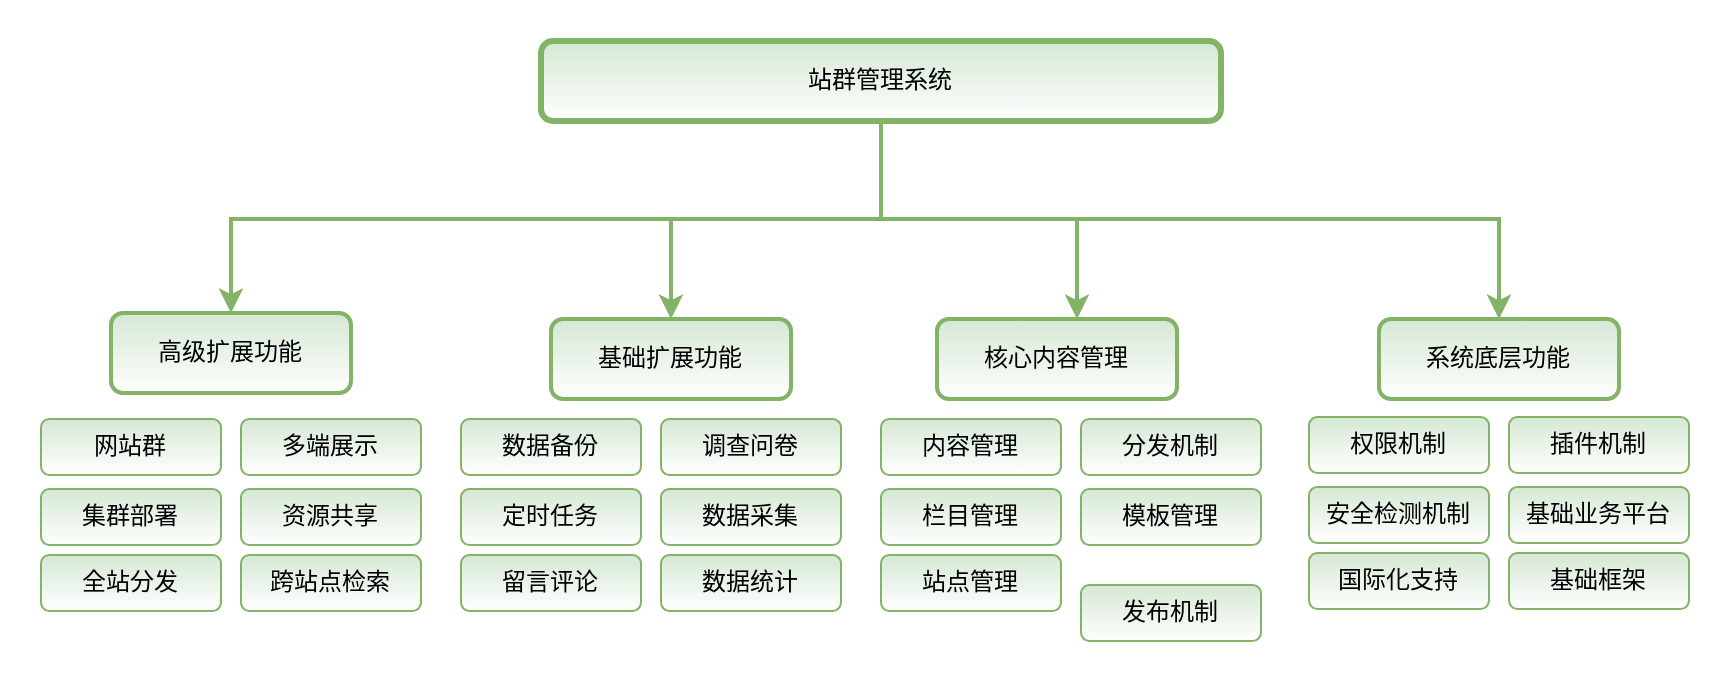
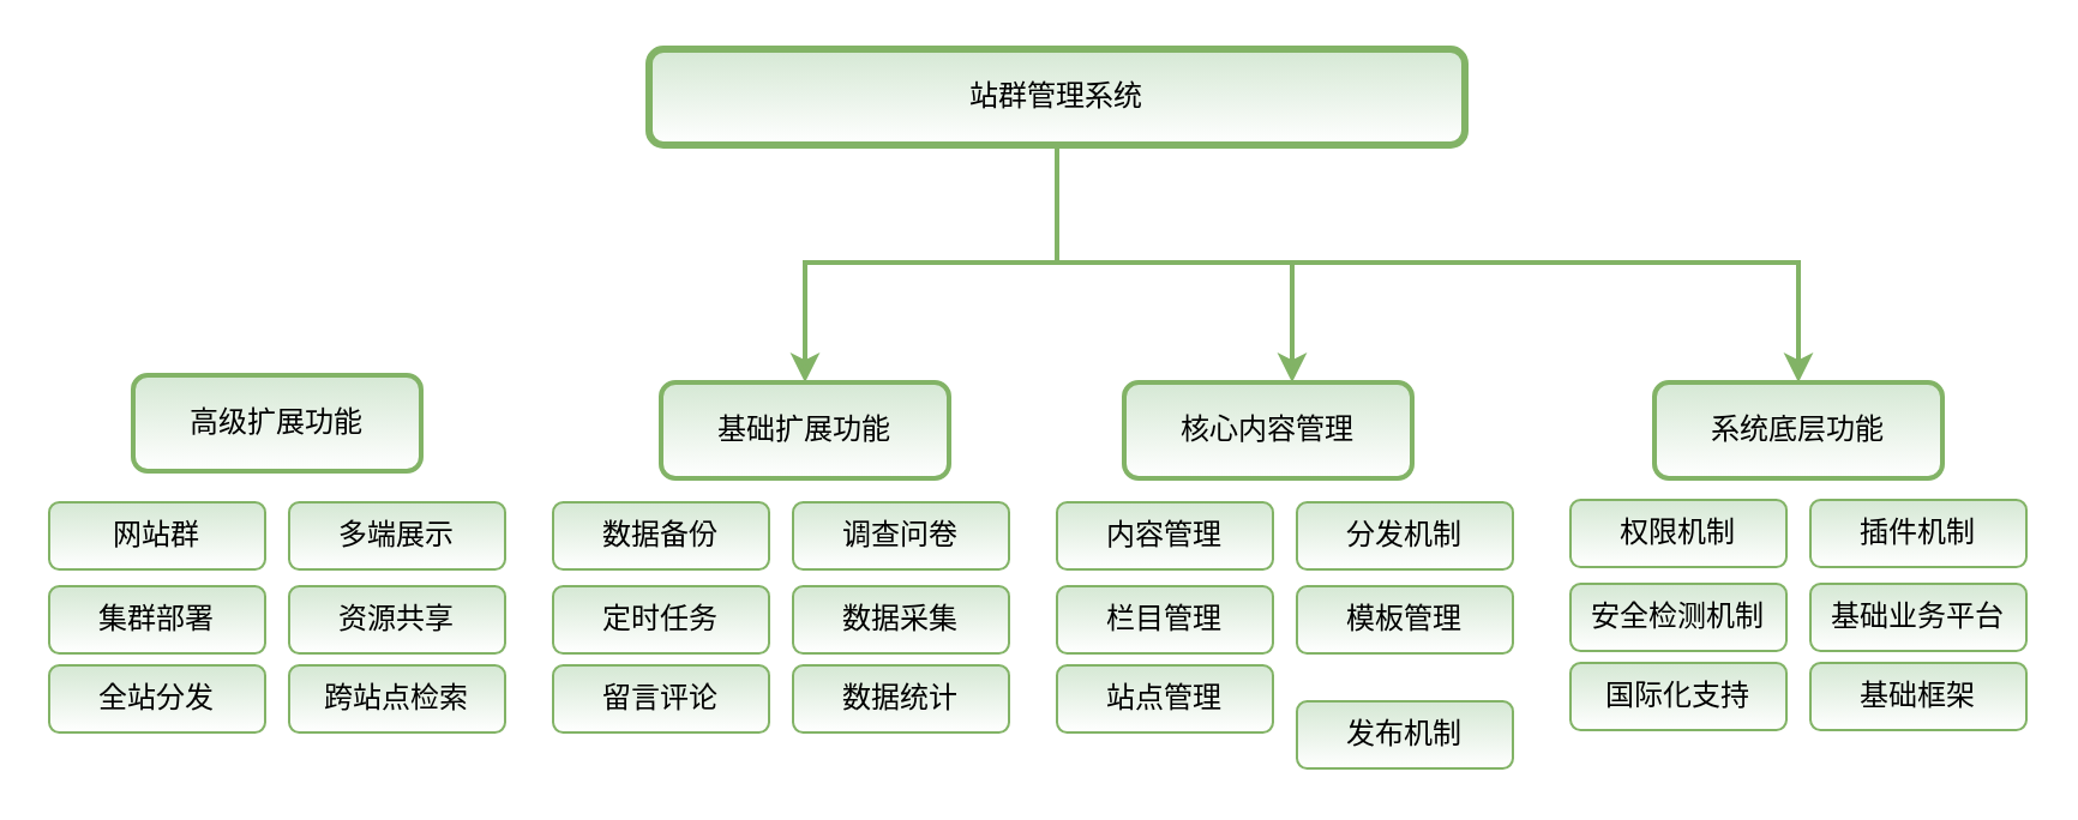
  <mxCell id="0" />
  <mxCell id="1" parent="0" />
- <mxCell id="2" value="" style="edgeStyle=orthogonalEdgeStyle;rounded=0;orthogonalLoop=1;jettySize=auto;html=1;fontColor=#FFFFFF;fillColor=#d5e8d4;strokeColor=#82b366;strokeWidth=2;" edge="1" parent="1" source="6" target="16"><mxGeometry relative="1" as="geometry"><Array as="points"><mxPoint x="440" y="109" /><mxPoint x="115" y="109" /></Array></mxGeometry></mxCell>
  <mxCell id="3" value="" style="edgeStyle=orthogonalEdgeStyle;rounded=0;orthogonalLoop=1;jettySize=auto;html=1;fontColor=#FFFFFF;strokeWidth=2;fillColor=#d5e8d4;strokeColor=#82b366;" edge="1" parent="1" source="6" target="8"><mxGeometry relative="1" as="geometry"><Array as="points"><mxPoint x="440" y="109" /><mxPoint x="335" y="109" /></Array></mxGeometry></mxCell>
  <mxCell id="4" style="edgeStyle=orthogonalEdgeStyle;rounded=0;orthogonalLoop=1;jettySize=auto;html=1;fontColor=#FFFFFF;strokeWidth=2;fillColor=#d5e8d4;strokeColor=#82b366;" edge="1" parent="1" source="6" target="23"><mxGeometry relative="1" as="geometry"><Array as="points"><mxPoint x="440" y="109" /><mxPoint x="538" y="109" /></Array></mxGeometry></mxCell>
  <mxCell id="5" style="edgeStyle=orthogonalEdgeStyle;rounded=0;orthogonalLoop=1;jettySize=auto;html=1;fontColor=#FFFFFF;strokeWidth=2;entryX=0.5;entryY=0;entryDx=0;entryDy=0;fillColor=#d5e8d4;strokeColor=#82b366;" edge="1" parent="1" source="6" target="30"><mxGeometry relative="1" as="geometry"><mxPoint x="920" y="149" as="targetPoint" /><Array as="points"><mxPoint x="440" y="109" /><mxPoint x="749" y="109" /></Array></mxGeometry></mxCell>
  <mxCell id="6" value="站群管理系统" style="rounded=1;whiteSpace=wrap;html=1;fillColor=#d5e8d4;strokeColor=#82b366;gradientColor=#ffffff;shadow=0;glass=0;sketch=0;strokeWidth=3;" vertex="1" parent="1"><mxGeometry x="270" y="20" width="340" height="40" as="geometry" /></mxCell>
  <mxCell id="7" value="" style="group" vertex="1" connectable="0" parent="1"><mxGeometry x="230" y="159" width="190" height="146" as="geometry" /></mxCell>
  <mxCell id="8" value="基础扩展功能" style="whiteSpace=wrap;html=1;rounded=1;shadow=0;strokeColor=#82b366;strokeWidth=2;fillColor=#d5e8d4;gradientColor=#ffffff;glass=0;sketch=0;" vertex="1" parent="7"><mxGeometry x="45" width="120" height="40" as="geometry" /></mxCell>
  <mxCell id="9" value="数据备份" style="rounded=1;whiteSpace=wrap;html=1;shadow=0;glass=0;sketch=0;strokeWidth=1;fillColor=#d5e8d4;strokeColor=#82b366;gradientColor=#ffffff;" vertex="1" parent="7"><mxGeometry y="50" width="90" height="28" as="geometry" /></mxCell>
  <mxCell id="10" value="定时任务" style="rounded=1;whiteSpace=wrap;html=1;shadow=0;glass=0;sketch=0;strokeWidth=1;fillColor=#d5e8d4;strokeColor=#82b366;gradientColor=#ffffff;" vertex="1" parent="7"><mxGeometry y="85" width="90" height="28" as="geometry" /></mxCell>
  <mxCell id="11" value="调查问卷" style="rounded=1;whiteSpace=wrap;html=1;shadow=0;glass=0;sketch=0;strokeWidth=1;fillColor=#d5e8d4;strokeColor=#82b366;gradientColor=#ffffff;" vertex="1" parent="7"><mxGeometry x="100" y="50" width="90" height="28" as="geometry" /></mxCell>
  <mxCell id="12" value="留言评论" style="rounded=1;whiteSpace=wrap;html=1;shadow=0;glass=0;sketch=0;strokeWidth=1;fillColor=#d5e8d4;strokeColor=#82b366;gradientColor=#ffffff;" vertex="1" parent="7"><mxGeometry y="118" width="90" height="28" as="geometry" /></mxCell>
  <mxCell id="13" value="数据采集" style="rounded=1;whiteSpace=wrap;html=1;shadow=0;glass=0;sketch=0;strokeWidth=1;align=center;fillColor=#d5e8d4;strokeColor=#82b366;gradientColor=#ffffff;" vertex="1" parent="7"><mxGeometry x="100" y="85" width="90" height="28" as="geometry" /></mxCell>
  <mxCell id="14" value="数据统计" style="rounded=1;whiteSpace=wrap;html=1;shadow=0;glass=0;sketch=0;strokeWidth=1;fillColor=#d5e8d4;strokeColor=#82b366;gradientColor=#ffffff;" vertex="1" parent="7"><mxGeometry x="100" y="118" width="90" height="28" as="geometry" /></mxCell>
  <mxCell id="15" value="" style="group" vertex="1" connectable="0" parent="1"><mxGeometry x="20" y="156" width="190" height="149" as="geometry" /></mxCell>
  <mxCell id="16" value="高级扩展功能" style="rounded=1;whiteSpace=wrap;html=1;shadow=0;strokeColor=#82b366;strokeWidth=2;fillColor=#d5e8d4;gradientColor=#ffffff;glass=0;sketch=0;" vertex="1" parent="15"><mxGeometry x="35" width="120" height="40" as="geometry" /></mxCell>
  <mxCell id="17" value="网站群" style="rounded=1;whiteSpace=wrap;html=1;shadow=0;glass=0;sketch=0;strokeWidth=1;fillColor=#d5e8d4;strokeColor=#82b366;gradientColor=#ffffff;" vertex="1" parent="15"><mxGeometry y="53" width="90" height="28" as="geometry" /></mxCell>
  <mxCell id="18" value="集群部署" style="rounded=1;whiteSpace=wrap;html=1;shadow=0;glass=0;sketch=0;strokeWidth=1;fillColor=#d5e8d4;strokeColor=#82b366;gradientColor=#ffffff;" vertex="1" parent="15"><mxGeometry y="88" width="90" height="28" as="geometry" /></mxCell>
  <mxCell id="19" value="多端展示" style="rounded=1;whiteSpace=wrap;html=1;shadow=0;glass=0;sketch=0;strokeWidth=1;fillColor=#d5e8d4;strokeColor=#82b366;gradientColor=#ffffff;" vertex="1" parent="15"><mxGeometry x="100" y="53" width="90" height="28" as="geometry" /></mxCell>
  <mxCell id="20" value="全站分发" style="rounded=1;whiteSpace=wrap;html=1;shadow=0;glass=0;sketch=0;strokeWidth=1;fillColor=#d5e8d4;strokeColor=#82b366;gradientColor=#ffffff;" vertex="1" parent="15"><mxGeometry y="121" width="90" height="28" as="geometry" /></mxCell>
  <mxCell id="21" value="资源共享" style="rounded=1;whiteSpace=wrap;html=1;shadow=0;glass=0;sketch=0;strokeWidth=1;align=center;fillColor=#d5e8d4;strokeColor=#82b366;gradientColor=#ffffff;" vertex="1" parent="15"><mxGeometry x="100" y="88" width="90" height="28" as="geometry" /></mxCell>
  <mxCell id="22" value="跨站点检索" style="rounded=1;whiteSpace=wrap;html=1;shadow=0;glass=0;sketch=0;strokeWidth=1;fillColor=#d5e8d4;strokeColor=#82b366;gradientColor=#ffffff;" vertex="1" parent="15"><mxGeometry x="100" y="121" width="90" height="28" as="geometry" /></mxCell>
  <mxCell id="23" value="核心内容管理" style="whiteSpace=wrap;html=1;rounded=1;shadow=0;strokeColor=#82b366;strokeWidth=2;fillColor=#d5e8d4;gradientColor=#ffffff;glass=0;sketch=0;" vertex="1" parent="1"><mxGeometry x="468" y="159" width="120" height="40" as="geometry" /></mxCell>
  <mxCell id="24" value="内容管理" style="rounded=1;whiteSpace=wrap;html=1;shadow=0;glass=0;sketch=0;strokeWidth=1;fillColor=#d5e8d4;strokeColor=#82b366;gradientColor=#ffffff;" vertex="1" parent="1"><mxGeometry x="440" y="209" width="90" height="28" as="geometry" /></mxCell>
  <mxCell id="25" value="栏目管理" style="rounded=1;whiteSpace=wrap;html=1;shadow=0;glass=0;sketch=0;strokeWidth=1;fillColor=#d5e8d4;strokeColor=#82b366;gradientColor=#ffffff;" vertex="1" parent="1"><mxGeometry x="440" y="244" width="90" height="28" as="geometry" /></mxCell>
  <mxCell id="26" value="分发机制" style="rounded=1;whiteSpace=wrap;html=1;shadow=0;glass=0;sketch=0;strokeWidth=1;fillColor=#d5e8d4;strokeColor=#82b366;gradientColor=#ffffff;" vertex="1" parent="1"><mxGeometry x="540" y="209" width="90" height="28" as="geometry" /></mxCell>
  <mxCell id="27" value="站点管理" style="rounded=1;whiteSpace=wrap;html=1;shadow=0;glass=0;sketch=0;strokeWidth=1;fillColor=#d5e8d4;strokeColor=#82b366;gradientColor=#ffffff;" vertex="1" parent="1"><mxGeometry x="440" y="277" width="90" height="28" as="geometry" /></mxCell>
  <mxCell id="28" value="模板管理" style="rounded=1;whiteSpace=wrap;html=1;shadow=0;glass=0;sketch=0;strokeWidth=1;align=center;fillColor=#d5e8d4;strokeColor=#82b366;gradientColor=#ffffff;" vertex="1" parent="1"><mxGeometry x="540" y="244" width="90" height="28" as="geometry" /></mxCell>
  <mxCell id="29" value="发布机制" style="rounded=1;whiteSpace=wrap;html=1;shadow=0;glass=0;sketch=0;strokeWidth=1;fillColor=#d5e8d4;strokeColor=#82b366;gradientColor=#ffffff;" vertex="1" parent="1"><mxGeometry x="540" y="292" width="90" height="28" as="geometry" /></mxCell>
  <mxCell id="30" value="系统底层功能" style="whiteSpace=wrap;html=1;rounded=1;shadow=0;strokeColor=#82b366;strokeWidth=2;fillColor=#d5e8d4;gradientColor=#ffffff;glass=0;sketch=0;" vertex="1" parent="1"><mxGeometry x="689" y="159" width="120" height="40" as="geometry" /></mxCell>
  <mxCell id="31" value="权限机制" style="rounded=1;whiteSpace=wrap;html=1;shadow=0;glass=0;sketch=0;strokeWidth=1;fillColor=#d5e8d4;strokeColor=#82b366;gradientColor=#ffffff;" vertex="1" parent="1"><mxGeometry x="654" y="208" width="90" height="28" as="geometry" /></mxCell>
  <mxCell id="32" value="安全检测机制" style="rounded=1;whiteSpace=wrap;html=1;shadow=0;glass=0;sketch=0;strokeWidth=1;fillColor=#d5e8d4;strokeColor=#82b366;gradientColor=#ffffff;" vertex="1" parent="1"><mxGeometry x="654" y="243" width="90" height="28" as="geometry" /></mxCell>
  <mxCell id="33" value="插件机制" style="rounded=1;whiteSpace=wrap;html=1;shadow=0;glass=0;sketch=0;strokeWidth=1;fillColor=#d5e8d4;strokeColor=#82b366;gradientColor=#ffffff;" vertex="1" parent="1"><mxGeometry x="754" y="208" width="90" height="28" as="geometry" /></mxCell>
  <mxCell id="34" value="国际化支持" style="rounded=1;whiteSpace=wrap;html=1;shadow=0;glass=0;sketch=0;strokeWidth=1;fillColor=#d5e8d4;strokeColor=#82b366;gradientColor=#ffffff;" vertex="1" parent="1"><mxGeometry x="654" y="276" width="90" height="28" as="geometry" /></mxCell>
  <mxCell id="35" value="基础业务平台" style="rounded=1;whiteSpace=wrap;html=1;shadow=0;glass=0;sketch=0;strokeWidth=1;align=center;fillColor=#d5e8d4;strokeColor=#82b366;gradientColor=#ffffff;" vertex="1" parent="1"><mxGeometry x="754" y="243" width="90" height="28" as="geometry" /></mxCell>
  <mxCell id="36" value="基础框架" style="rounded=1;whiteSpace=wrap;html=1;shadow=0;glass=0;sketch=0;strokeWidth=1;fillColor=#d5e8d4;strokeColor=#82b366;gradientColor=#ffffff;" vertex="1" parent="1"><mxGeometry x="754" y="276" width="90" height="28" as="geometry" /></mxCell>
